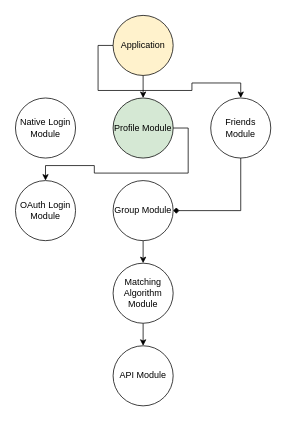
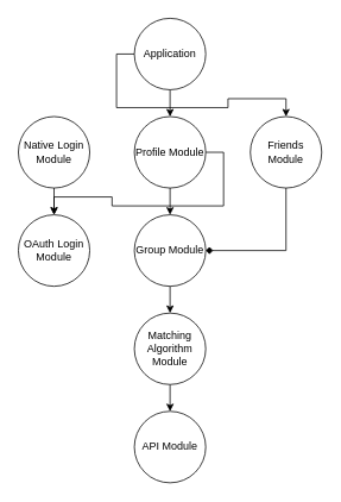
  <mxCell id="0" />
  <mxCell id="1" parent="0" />
  <mxCell id="2" style="edgeStyle=orthogonalEdgeStyle;rounded=0;orthogonalLoop=1;jettySize=auto;html=1;exitX=0;exitY=0.5;exitDx=0;exitDy=0;" parent="1" source="4" target="12" edge="1"><mxGeometry relative="1" as="geometry" /></mxCell>
  <mxCell id="3" style="edgeStyle=orthogonalEdgeStyle;rounded=0;orthogonalLoop=1;jettySize=auto;html=1;exitX=0.5;exitY=1;exitDx=0;exitDy=0;entryX=0.5;entryY=0;entryDx=0;entryDy=0;" parent="1" source="4" target="10" edge="1"><mxGeometry relative="1" as="geometry" /></mxCell>
- <mxCell id="4" value="Application" style="ellipse;whiteSpace=wrap;html=1;aspect=fixed;fillColor=#fff2cc;" parent="1" vertex="1"><mxGeometry x="150" y="20" width="80" height="80" as="geometry" /></mxCell>
+ <mxCell id="4" value="Application" style="ellipse;whiteSpace=wrap;html=1;aspect=fixed;" parent="1" vertex="1"><mxGeometry x="150" y="20" width="80" height="80" as="geometry" /></mxCell>
+ <mxCell id="5" style="edgeStyle=orthogonalEdgeStyle;rounded=0;orthogonalLoop=1;jettySize=auto;html=1;exitX=0.5;exitY=1;exitDx=0;exitDy=0;entryX=0.5;entryY=0;entryDx=0;entryDy=0;" parent="1" source="6" target="7" edge="1"><mxGeometry relative="1" as="geometry" /></mxCell>
  <mxCell id="6" value="Native Login Module" style="ellipse;whiteSpace=wrap;html=1;aspect=fixed;" parent="1" vertex="1"><mxGeometry x="20" y="130" width="80" height="80" as="geometry" /></mxCell>
  <mxCell id="7" value="OAuth Login Module" style="ellipse;whiteSpace=wrap;html=1;aspect=fixed;" parent="1" vertex="1"><mxGeometry x="20" y="240" width="80" height="80" as="geometry" /></mxCell>
  <mxCell id="8" style="edgeStyle=orthogonalEdgeStyle;rounded=0;orthogonalLoop=1;jettySize=auto;html=1;exitX=1;exitY=0.5;exitDx=0;exitDy=0;" parent="1" source="10" target="7" edge="1"><mxGeometry relative="1" as="geometry" /></mxCell>
- <mxCell id="10" value="Profile Module" style="ellipse;whiteSpace=wrap;html=1;aspect=fixed;fillColor=#d5e8d4;" parent="1" vertex="1"><mxGeometry x="150" y="130" width="80" height="80" as="geometry" /></mxCell>
+ <mxCell id="9" style="edgeStyle=orthogonalEdgeStyle;rounded=0;orthogonalLoop=1;jettySize=auto;html=1;exitX=0.5;exitY=1;exitDx=0;exitDy=0;entryX=0.5;entryY=0;entryDx=0;entryDy=0;" parent="1" source="10" target="14" edge="1"><mxGeometry relative="1" as="geometry" /></mxCell>
+ <mxCell id="10" value="Profile Module" style="ellipse;whiteSpace=wrap;html=1;aspect=fixed;" parent="1" vertex="1"><mxGeometry x="150" y="130" width="80" height="80" as="geometry" /></mxCell>
  <mxCell id="11" style="edgeStyle=orthogonalEdgeStyle;rounded=0;orthogonalLoop=1;jettySize=auto;html=1;exitX=0.5;exitY=1;exitDx=0;exitDy=0;entryX=1;entryY=0.5;entryDx=0;entryDy=0;endArrow=diamond;" edge="1" parent="1" source="12" target="14"><mxGeometry relative="1" as="geometry" /></mxCell>
  <mxCell id="12" value="Friends Module" style="ellipse;whiteSpace=wrap;html=1;aspect=fixed;" parent="1" vertex="1"><mxGeometry x="280" y="130" width="80" height="80" as="geometry" /></mxCell>
  <mxCell id="13" style="edgeStyle=orthogonalEdgeStyle;rounded=0;orthogonalLoop=1;jettySize=auto;html=1;exitX=0.5;exitY=1;exitDx=0;exitDy=0;entryX=0.5;entryY=0;entryDx=0;entryDy=0;" parent="1" source="14" target="16" edge="1"><mxGeometry relative="1" as="geometry" /></mxCell>
  <mxCell id="14" value="Group Module" style="ellipse;whiteSpace=wrap;html=1;aspect=fixed;" parent="1" vertex="1"><mxGeometry x="150" y="240" width="80" height="80" as="geometry" /></mxCell>
  <mxCell id="15" style="edgeStyle=orthogonalEdgeStyle;rounded=0;orthogonalLoop=1;jettySize=auto;html=1;exitX=0.5;exitY=1;exitDx=0;exitDy=0;entryX=0.5;entryY=0;entryDx=0;entryDy=0;" parent="1" source="16" target="17" edge="1"><mxGeometry relative="1" as="geometry" /></mxCell>
  <mxCell id="16" value="Matching Algorithm Module" style="ellipse;whiteSpace=wrap;html=1;aspect=fixed;" parent="1" vertex="1"><mxGeometry x="150" y="350" width="80" height="80" as="geometry" /></mxCell>
  <mxCell id="17" value="API Module" style="ellipse;whiteSpace=wrap;html=1;aspect=fixed;" parent="1" vertex="1"><mxGeometry x="150" y="460" width="80" height="80" as="geometry" /></mxCell>
